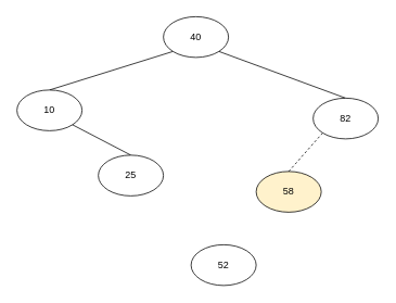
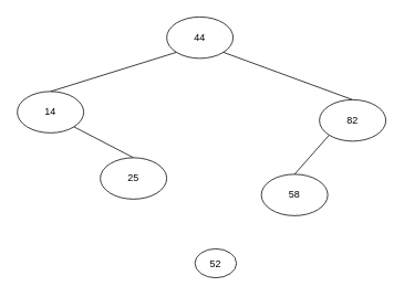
  <mxCell id="0" />
  <mxCell id="1" parent="0" />
- <mxCell id="2" value="40" style="ellipse;whiteSpace=wrap;html=1;" parent="1" vertex="1"><mxGeometry x="200" y="20" width="80" height="50" as="geometry" /></mxCell>
+ <mxCell id="2" value="44" style="ellipse;whiteSpace=wrap;html=1;" parent="1" vertex="1"><mxGeometry x="200" y="20" width="80" height="50" as="geometry" /></mxCell>
  <mxCell id="3" value="" style="endArrow=none;html=1;entryX=0;entryY=1;entryDx=0;entryDy=0;exitX=0.5;exitY=0;exitDx=0;exitDy=0;" parent="1" source="5" target="2" edge="1"><mxGeometry width="50" height="50" relative="1" as="geometry"><mxPoint x="120" y="110" as="sourcePoint" /><mxPoint x="170" y="40" as="targetPoint" /></mxGeometry></mxCell>
  <mxCell id="4" value="" style="endArrow=none;html=1;entryX=1;entryY=1;entryDx=0;entryDy=0;exitX=0.5;exitY=0;exitDx=0;exitDy=0;" parent="1" source="7" target="2" edge="1"><mxGeometry width="50" height="50" relative="1" as="geometry"><mxPoint x="354" y="120" as="sourcePoint" /><mxPoint x="245" y="60" as="targetPoint" /></mxGeometry></mxCell>
- <mxCell id="5" value="10" style="ellipse;whiteSpace=wrap;html=1;" vertex="1" parent="1"><mxGeometry x="20" y="110" width="80" height="50" as="geometry" /></mxCell>
+ <mxCell id="5" value="14" style="ellipse;whiteSpace=wrap;html=1;" vertex="1" parent="1"><mxGeometry x="20" y="110" width="80" height="50" as="geometry" /></mxCell>
  <mxCell id="6" value="" style="endArrow=none;html=1;entryX=1;entryY=1;entryDx=0;entryDy=0;exitX=0.5;exitY=0;exitDx=0;exitDy=0;" edge="1" parent="1" target="5" source="10"><mxGeometry width="50" height="50" relative="1" as="geometry"><mxPoint x="150" y="220" as="sourcePoint" /><mxPoint x="95" y="170" as="targetPoint" /></mxGeometry></mxCell>
  <mxCell id="7" value="82" style="ellipse;whiteSpace=wrap;html=1;" vertex="1" parent="1"><mxGeometry x="384" y="120" width="80" height="50" as="geometry" /></mxCell>
- <mxCell id="8" value="" style="endArrow=none;html=1;entryX=0;entryY=1;entryDx=0;entryDy=0;exitX=0.5;exitY=0;exitDx=0;exitDy=0;dashed=1;" edge="1" parent="1" target="7" source="9"><mxGeometry width="50" height="50" relative="1" as="geometry"><mxPoint x="344" y="210" as="sourcePoint" /><mxPoint x="354" y="160" as="targetPoint" /></mxGeometry></mxCell>
- <mxCell id="9" value="58" style="ellipse;whiteSpace=wrap;html=1;fillColor=#fff2cc;" vertex="1" parent="1"><mxGeometry x="314" y="210" width="80" height="50" as="geometry" /></mxCell>
+ <mxCell id="8" value="" style="endArrow=none;html=1;entryX=0;entryY=1;entryDx=0;entryDy=0;exitX=0.5;exitY=0;exitDx=0;exitDy=0;" edge="1" parent="1" target="7" source="9"><mxGeometry width="50" height="50" relative="1" as="geometry"><mxPoint x="344" y="210" as="sourcePoint" /><mxPoint x="354" y="160" as="targetPoint" /></mxGeometry></mxCell>
+ <mxCell id="9" value="58" style="ellipse;whiteSpace=wrap;html=1;" vertex="1" parent="1"><mxGeometry x="314" y="210" width="80" height="50" as="geometry" /></mxCell>
  <mxCell id="10" value="25" style="ellipse;whiteSpace=wrap;html=1;" vertex="1" parent="1"><mxGeometry x="120" y="190" width="80" height="50" as="geometry" /></mxCell>
- <mxCell id="11" value="52" style="ellipse;whiteSpace=wrap;html=1;" vertex="1" parent="1"><mxGeometry x="234" y="300" width="80" height="50" as="geometry" /></mxCell>
+ <mxCell id="11" value="52" style="ellipse;whiteSpace=wrap;html=1;" vertex="1" parent="1"><mxGeometry x="234" y="300" width="50" height="35" as="geometry" /></mxCell>
